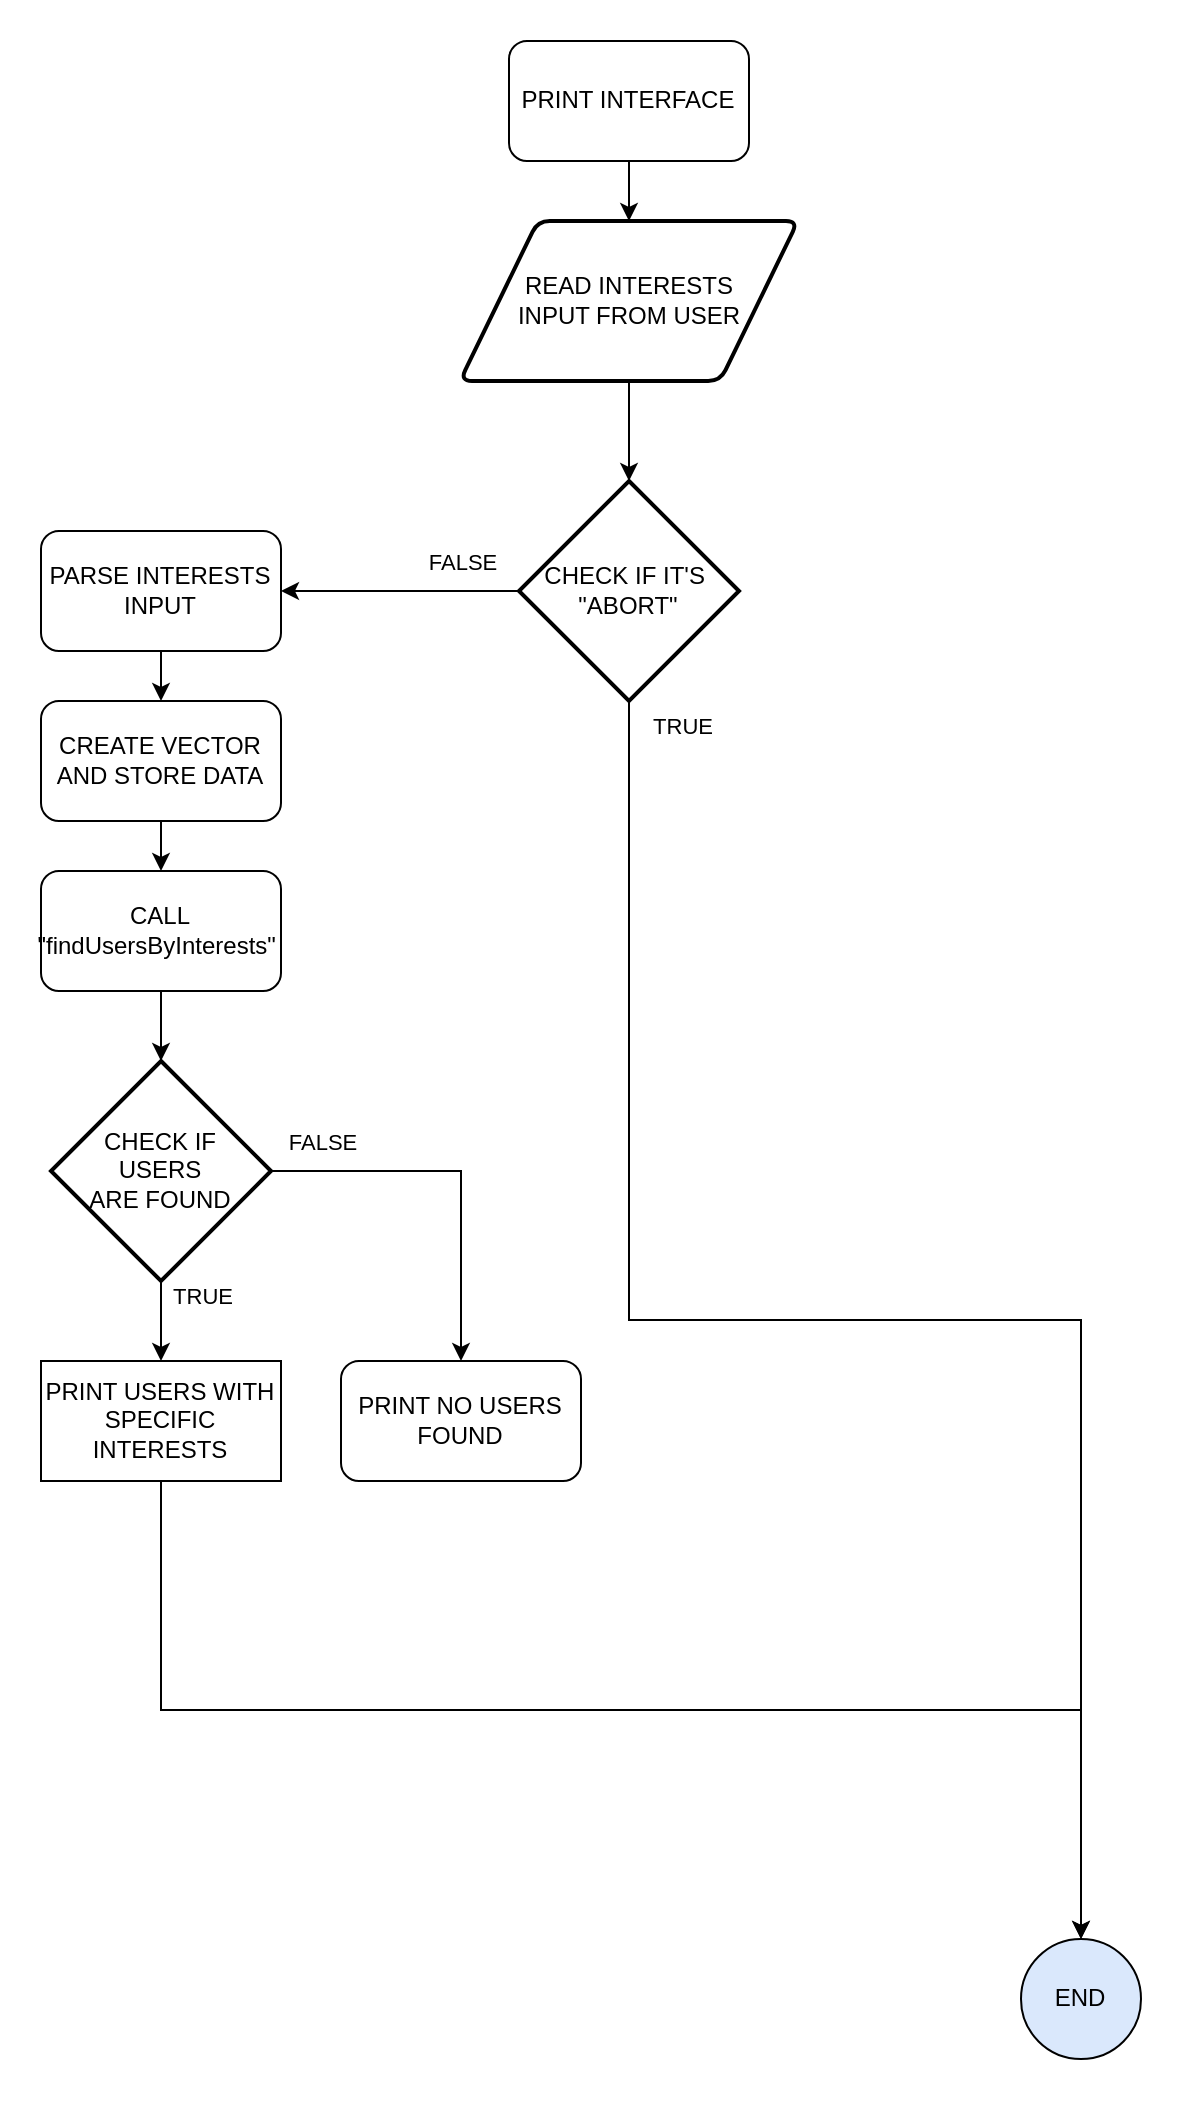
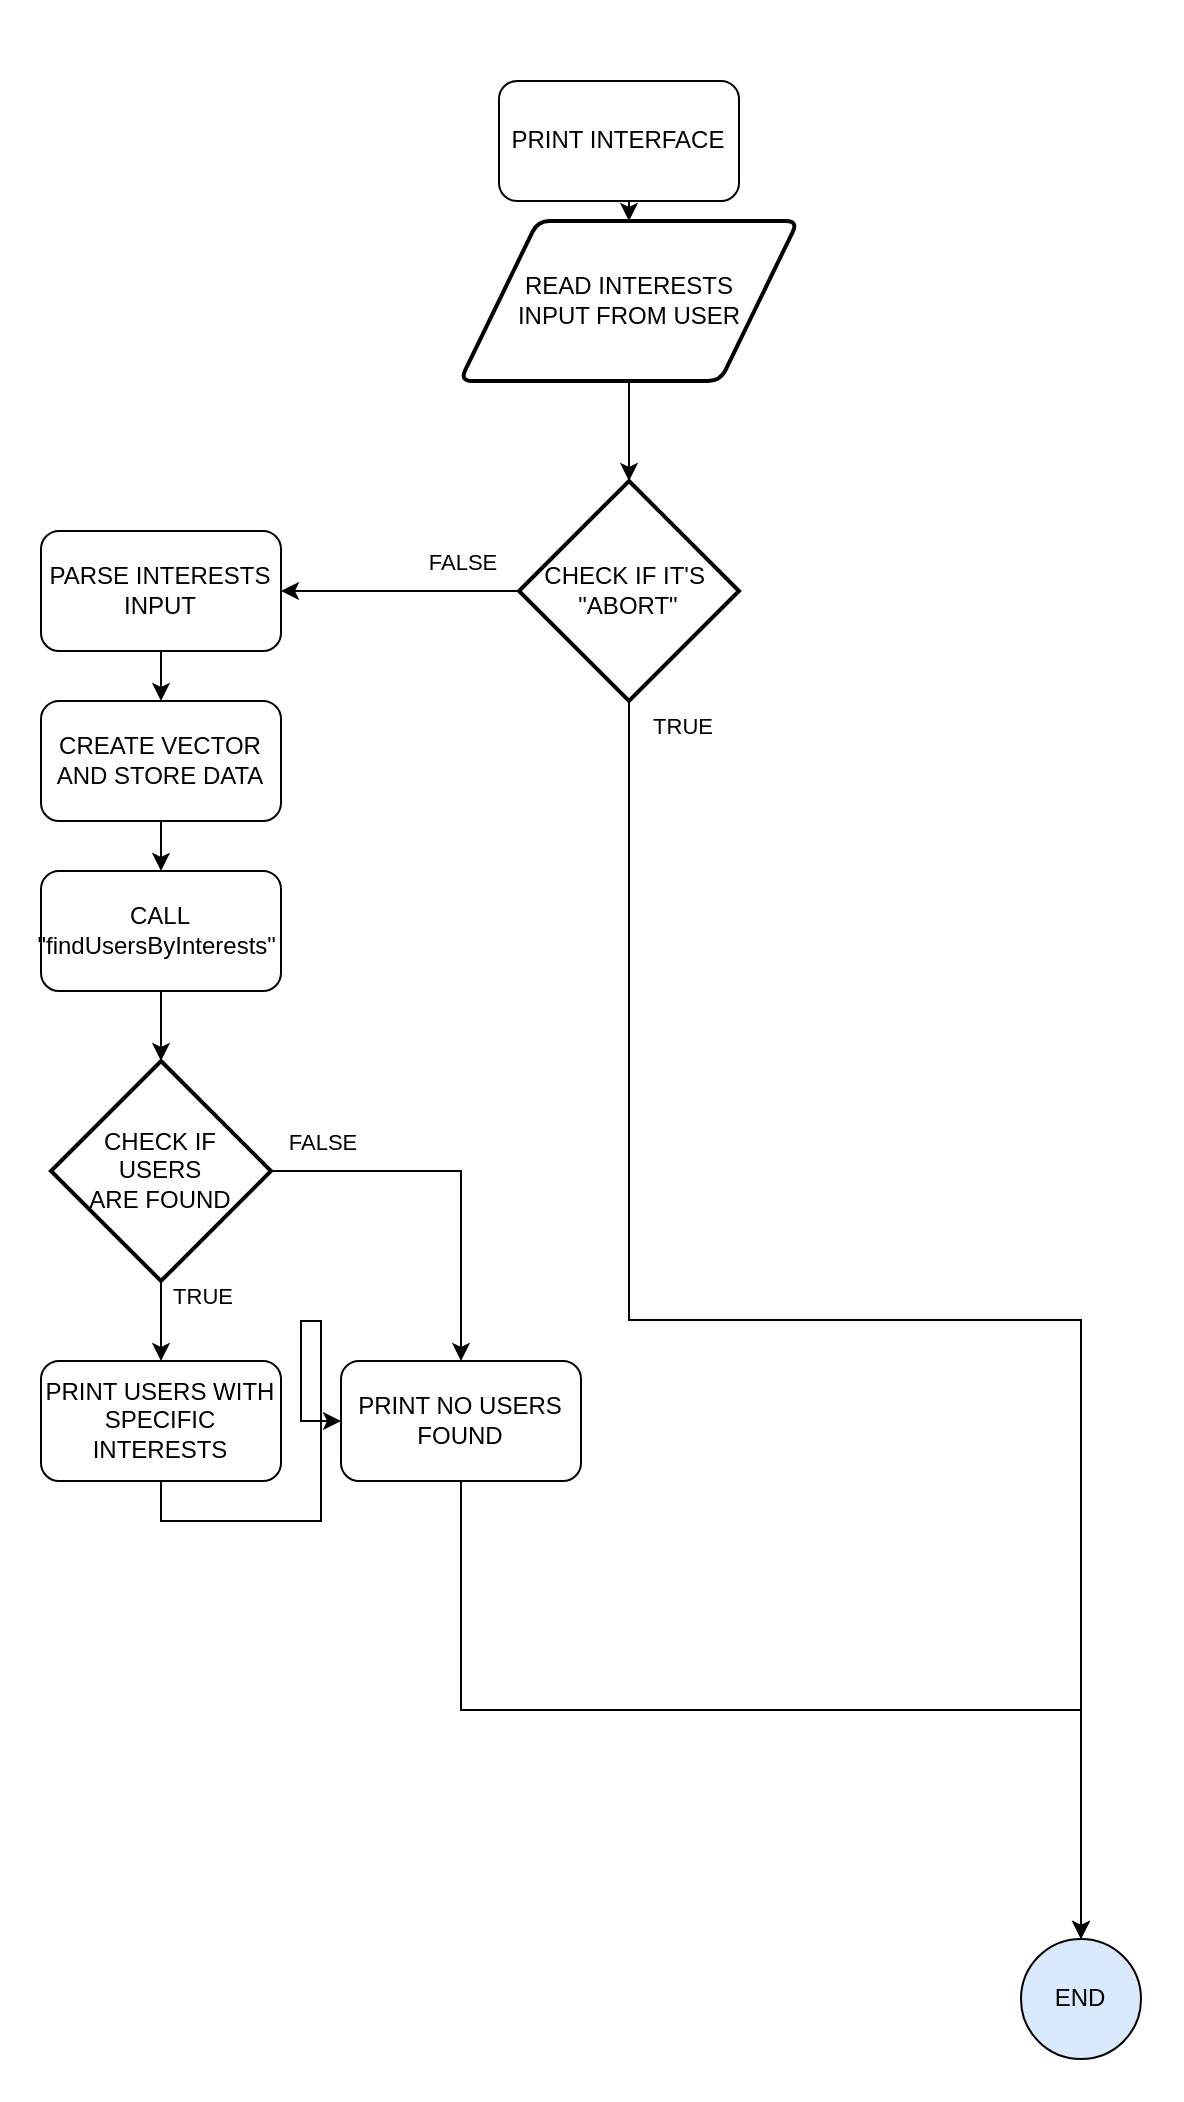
  <mxCell id="0" />
  <mxCell id="1" parent="0" />
  <mxCell id="2" style="edgeStyle=orthogonalEdgeStyle;rounded=0;orthogonalLoop=1;jettySize=auto;html=1;exitX=0.5;exitY=1;exitDx=0;exitDy=0;entryX=0.5;entryY=0;entryDx=0;entryDy=0;" parent="1" source="3" target="4" edge="1"><mxGeometry relative="1" as="geometry" /></mxCell>
- <mxCell id="3" value="PRINT INTERFACE" style="rounded=1;whiteSpace=wrap;html=1;" parent="1" vertex="1"><mxGeometry x="254" y="20" width="120" height="60" as="geometry" /></mxCell>
+ <mxCell id="3" value="PRINT INTERFACE" style="rounded=1;whiteSpace=wrap;html=1;" parent="1" vertex="1"><mxGeometry x="249" y="40" width="120" height="60" as="geometry" /></mxCell>
  <mxCell id="4" value="READ INTERESTS&lt;br&gt;INPUT FROM USER" style="shape=parallelogram;html=1;strokeWidth=2;perimeter=parallelogramPerimeter;whiteSpace=wrap;rounded=1;arcSize=12;size=0.23;" parent="1" vertex="1"><mxGeometry x="229.5" y="110" width="169" height="80" as="geometry" /></mxCell>
  <mxCell id="5" style="edgeStyle=orthogonalEdgeStyle;rounded=0;orthogonalLoop=1;jettySize=auto;html=1;exitX=0.5;exitY=1;exitDx=0;exitDy=0;exitPerimeter=0;entryX=0.5;entryY=0;entryDx=0;entryDy=0;" parent="1" source="9" target="11" edge="1"><mxGeometry relative="1" as="geometry" /></mxCell>
  <mxCell id="6" value="TRUE" style="edgeLabel;html=1;align=center;verticalAlign=middle;resizable=0;points=[];" parent="5" vertex="1" connectable="0"><mxGeometry x="-0.783" y="-1" relative="1" as="geometry"><mxPoint x="27" y="-80" as="offset" /></mxGeometry></mxCell>
  <mxCell id="7" style="edgeStyle=orthogonalEdgeStyle;rounded=0;orthogonalLoop=1;jettySize=auto;html=1;exitX=0;exitY=0.5;exitDx=0;exitDy=0;exitPerimeter=0;entryX=1;entryY=0.5;entryDx=0;entryDy=0;" edge="1" parent="1" source="9" target="16"><mxGeometry relative="1" as="geometry" /></mxCell>
  <mxCell id="8" value="FALSE" style="edgeLabel;html=1;align=center;verticalAlign=middle;resizable=0;points=[];" vertex="1" connectable="0" parent="7"><mxGeometry x="-0.227" y="2" relative="1" as="geometry"><mxPoint x="17" y="-17" as="offset" /></mxGeometry></mxCell>
  <mxCell id="9" value="CHECK IF IT'S&amp;nbsp;&lt;br&gt;&quot;ABORT&quot;" style="strokeWidth=2;html=1;shape=mxgraph.flowchart.decision;whiteSpace=wrap;" parent="1" vertex="1"><mxGeometry x="259" y="240" width="110" height="110" as="geometry" /></mxCell>
  <mxCell id="10" style="edgeStyle=orthogonalEdgeStyle;rounded=0;orthogonalLoop=1;jettySize=auto;html=1;exitX=0.5;exitY=1;exitDx=0;exitDy=0;entryX=0.5;entryY=0;entryDx=0;entryDy=0;entryPerimeter=0;" parent="1" source="4" target="9" edge="1"><mxGeometry relative="1" as="geometry" /></mxCell>
  <mxCell id="11" value="END" style="ellipse;whiteSpace=wrap;html=1;aspect=fixed;fillColor=#dae8fc;" parent="1" vertex="1"><mxGeometry x="510" y="969" width="60" height="60" as="geometry" /></mxCell>
  <mxCell id="12" style="edgeStyle=orthogonalEdgeStyle;rounded=0;orthogonalLoop=1;jettySize=auto;html=1;exitX=0.5;exitY=1;exitDx=0;exitDy=0;entryX=0.5;entryY=0;entryDx=0;entryDy=0;" parent="1" edge="1"><mxGeometry relative="1" as="geometry"><mxPoint x="55" y="340" as="sourcePoint" /></mxGeometry></mxCell>
  <mxCell id="13" style="edgeStyle=orthogonalEdgeStyle;rounded=0;orthogonalLoop=1;jettySize=auto;html=1;exitX=0.5;exitY=1;exitDx=0;exitDy=0;entryX=0.5;entryY=0;entryDx=0;entryDy=0;" parent="1" edge="1"><mxGeometry relative="1" as="geometry"><mxPoint x="55" y="480" as="targetPoint" /></mxGeometry></mxCell>
  <mxCell id="14" style="edgeStyle=orthogonalEdgeStyle;rounded=0;orthogonalLoop=1;jettySize=auto;html=1;exitX=0.5;exitY=1;exitDx=0;exitDy=0;entryX=0.5;entryY=0;entryDx=0;entryDy=0;" parent="1" edge="1"><mxGeometry relative="1" as="geometry"><mxPoint x="45" y="590" as="targetPoint" /></mxGeometry></mxCell>
  <mxCell id="15" value="" style="edgeStyle=orthogonalEdgeStyle;rounded=0;orthogonalLoop=1;jettySize=auto;html=1;" edge="1" parent="1" source="16" target="18"><mxGeometry relative="1" as="geometry" /></mxCell>
  <mxCell id="16" value="PARSE INTERESTS&lt;br&gt;INPUT" style="rounded=1;whiteSpace=wrap;html=1;" vertex="1" parent="1"><mxGeometry x="20" y="265" width="120" height="60" as="geometry" /></mxCell>
  <mxCell id="17" style="edgeStyle=orthogonalEdgeStyle;rounded=0;orthogonalLoop=1;jettySize=auto;html=1;exitX=0.5;exitY=1;exitDx=0;exitDy=0;entryX=0.5;entryY=0;entryDx=0;entryDy=0;" edge="1" parent="1" source="18" target="19"><mxGeometry relative="1" as="geometry" /></mxCell>
  <mxCell id="18" value="CREATE VECTOR AND STORE DATA" style="rounded=1;whiteSpace=wrap;html=1;" vertex="1" parent="1"><mxGeometry x="20" y="350" width="120" height="60" as="geometry" /></mxCell>
  <mxCell id="19" value="CALL &quot;findUsersByInterests&quot;&amp;nbsp;" style="rounded=1;whiteSpace=wrap;html=1;" vertex="1" parent="1"><mxGeometry x="20" y="435" width="120" height="60" as="geometry" /></mxCell>
  <mxCell id="20" style="edgeStyle=orthogonalEdgeStyle;rounded=0;orthogonalLoop=1;jettySize=auto;html=1;exitX=0.5;exitY=1;exitDx=0;exitDy=0;exitPerimeter=0;entryX=0.5;entryY=0;entryDx=0;entryDy=0;" edge="1" parent="1" source="24" target="26"><mxGeometry relative="1" as="geometry" /></mxCell>
  <mxCell id="21" value="TRUE" style="edgeLabel;html=1;align=center;verticalAlign=middle;resizable=0;points=[];" vertex="1" connectable="0" parent="20"><mxGeometry x="-0.65" y="-2" relative="1" as="geometry"><mxPoint x="22" as="offset" /></mxGeometry></mxCell>
  <mxCell id="22" style="edgeStyle=orthogonalEdgeStyle;rounded=0;orthogonalLoop=1;jettySize=auto;html=1;exitX=1;exitY=0.5;exitDx=0;exitDy=0;exitPerimeter=0;entryX=0.5;entryY=0;entryDx=0;entryDy=0;" edge="1" parent="1" source="24" target="28"><mxGeometry relative="1" as="geometry" /></mxCell>
  <mxCell id="23" value="FALSE" style="edgeLabel;html=1;align=center;verticalAlign=middle;resizable=0;points=[];" vertex="1" connectable="0" parent="22"><mxGeometry x="-0.6" y="-1" relative="1" as="geometry"><mxPoint x="-13" y="-16" as="offset" /></mxGeometry></mxCell>
  <mxCell id="24" value="CHECK IF &lt;br&gt;USERS&lt;br&gt;ARE FOUND" style="strokeWidth=2;html=1;shape=mxgraph.flowchart.decision;whiteSpace=wrap;" vertex="1" parent="1"><mxGeometry x="25" y="530" width="110" height="110" as="geometry" /></mxCell>
- <mxCell id="25" style="edgeStyle=orthogonalEdgeStyle;rounded=0;orthogonalLoop=1;jettySize=auto;html=1;exitX=0.5;exitY=1;exitDx=0;exitDy=0;entryX=0.5;entryY=0;entryDx=0;entryDy=0;" edge="1" parent="1" source="26" target="11"><mxGeometry relative="1" as="geometry" /></mxCell>
- <mxCell id="26" value="PRINT USERS WITH SPECIFIC&lt;br&gt;INTERESTS" style="whiteSpace=wrap;html=1;rounded=0;" vertex="1" parent="1"><mxGeometry x="20" y="680" width="120" height="60" as="geometry" /></mxCell>
+ <mxCell id="25" style="edgeStyle=orthogonalEdgeStyle;rounded=0;orthogonalLoop=1;jettySize=auto;html=1;exitX=0.5;exitY=1;exitDx=0;exitDy=0;" edge="1" parent="1" source="26" target="28"><mxGeometry relative="1" as="geometry" /></mxCell>
+ <mxCell id="26" value="PRINT USERS WITH SPECIFIC&lt;br&gt;INTERESTS" style="rounded=1;whiteSpace=wrap;html=1;" vertex="1" parent="1"><mxGeometry x="20" y="680" width="120" height="60" as="geometry" /></mxCell>
+ <mxCell id="27" style="edgeStyle=orthogonalEdgeStyle;rounded=0;orthogonalLoop=1;jettySize=auto;html=1;exitX=0.5;exitY=1;exitDx=0;exitDy=0;entryX=0.5;entryY=0;entryDx=0;entryDy=0;" edge="1" parent="1" source="28" target="11"><mxGeometry relative="1" as="geometry" /></mxCell>
  <mxCell id="28" value="PRINT NO USERS FOUND" style="rounded=1;whiteSpace=wrap;html=1;" vertex="1" parent="1"><mxGeometry x="170" y="680" width="120" height="60" as="geometry" /></mxCell>
  <mxCell id="29" style="edgeStyle=orthogonalEdgeStyle;rounded=0;orthogonalLoop=1;jettySize=auto;html=1;exitX=0.5;exitY=1;exitDx=0;exitDy=0;entryX=0.5;entryY=0;entryDx=0;entryDy=0;entryPerimeter=0;" edge="1" parent="1" source="19" target="24"><mxGeometry relative="1" as="geometry" /></mxCell>
